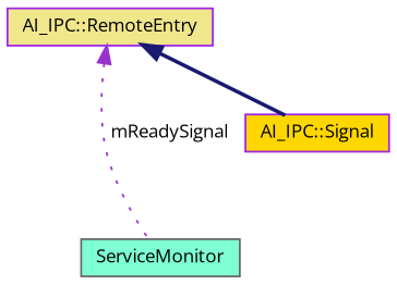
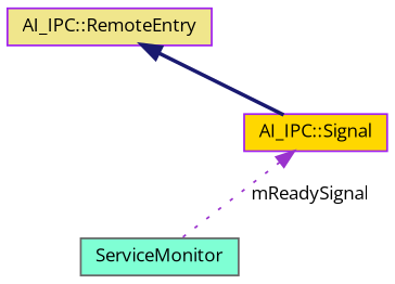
  digraph {
    fontname="Open Sans"
    node [color=purple fontname="Open Sans" fontsize=10 shape=record style=filled]
    edge [dir=back fontname="Open Sans" fontsize=10 labelfontname=Helvetica labelfontsize=10]
    n1 [color=gray40 fillcolor=aquamarine fontcolor=black height=0.2 label=ServiceMonitor width=0.4]
    n2 [fillcolor=gold height=0.2 label="AI_IPC::Signal" width=0.4]
    n3 [fillcolor=khaki height=0.2 label="AI_IPC::RemoteEntry" width=0.4]
-   n3 -> n1 [color=darkorchid3 label=" mReadySignal" style=dotted]
+   n2 -> n1 [color=darkorchid3 label=" mReadySignal" style=dotted]
    n3 -> n2 [color=midnightblue style=bold]
  }
